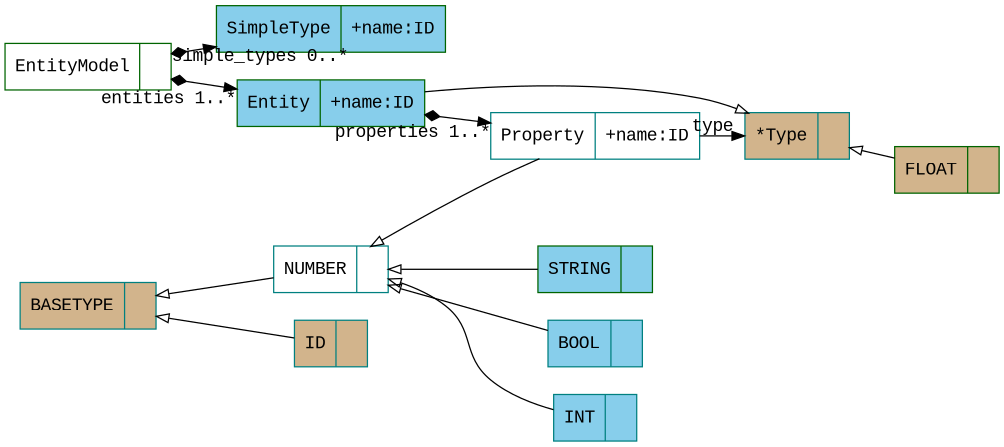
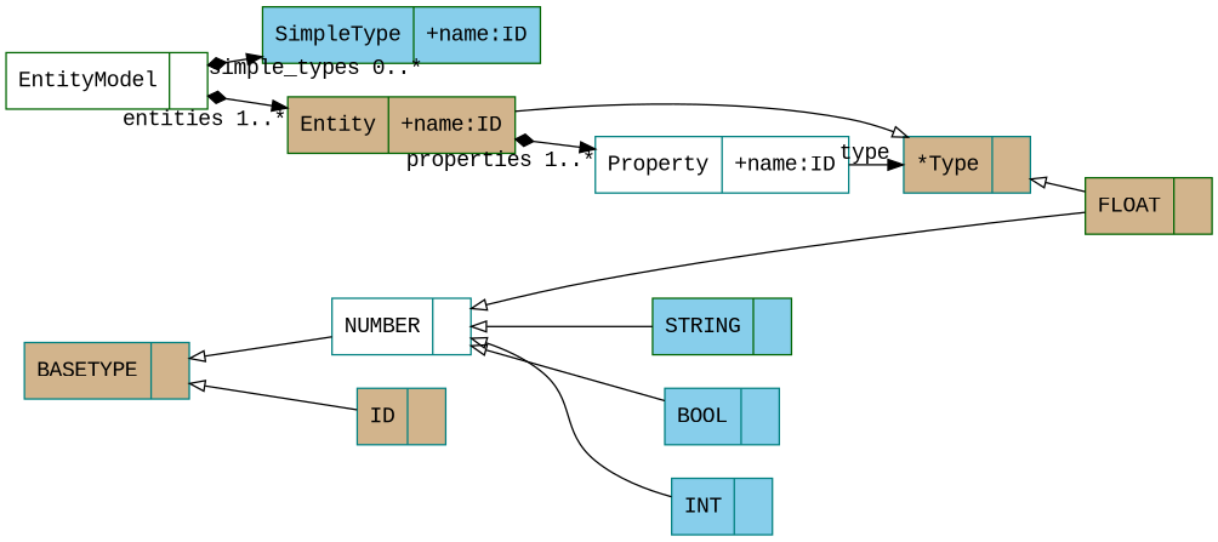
  digraph {
    fontname="Liberation Mono"
    fontsize=8
    nodesep=0.3
    rankdir=LR
    node [color=teal fillcolor=skyblue fontname="Liberation Mono" shape=record style=filled]
    edge [arrowtail=empty dir=back fontname="Liberation Mono"]
    n1 [color=darkgreen label="{SimpleType|+name:ID\l}"]
    n2 [color=darkgreen fillcolor=white label="{EntityModel|}"]
-   n3 [color=darkgreen label="{Entity|+name:ID\l}"]
+   n3 [color=darkgreen fillcolor=tan label="{Entity|+name:ID\l}"]
    n4 [fillcolor=white label="{Property|+name:ID\l}"]
    n5 [fillcolor=tan label="{*Type|}"]
    n6 [color=darkgreen fillcolor=tan label="{FLOAT|}"]
    n7 [color=darkgreen label="{STRING|}"]
    n8 [fillcolor=tan label="{BASETYPE|}"]
    n9 [fillcolor=white label="{NUMBER|}"]
    n10 [fillcolor=tan label="{ID|}"]
    n11 [label="{BOOL|}"]
    n12 [label="{INT|}"]
    n2 -> n1 [arrowtail=diamond dir=both headlabel="simple_types 0..*"]
    n2 -> n3 [arrowtail=diamond dir=both headlabel="entities 1..*"]
    n3 -> n4 [arrowtail=diamond dir=both headlabel="properties 1..*"]
    n4 -> n5 [dir=black headlabel="type "]
    n5 -> n3
    n5 -> n6
    n8 -> n9
    n8 -> n10
-   n9 -> n4
+   n9 -> n6
    n9 -> n7
    n9 -> n11
    n9 -> n12
  }
